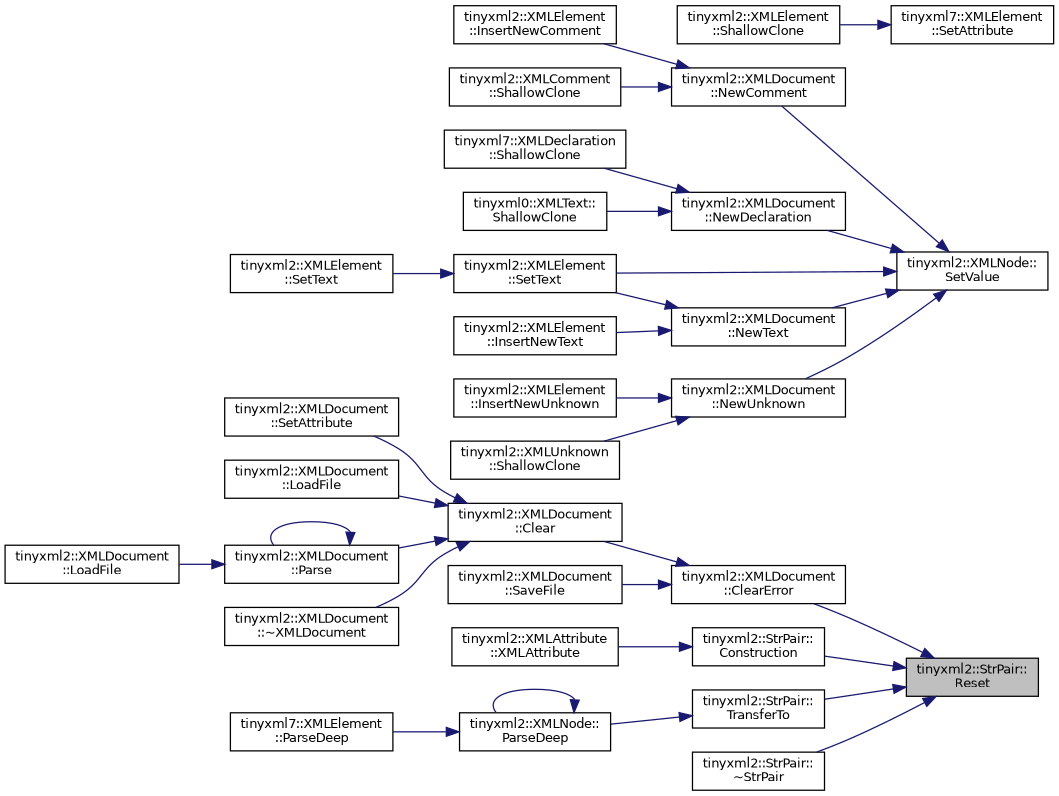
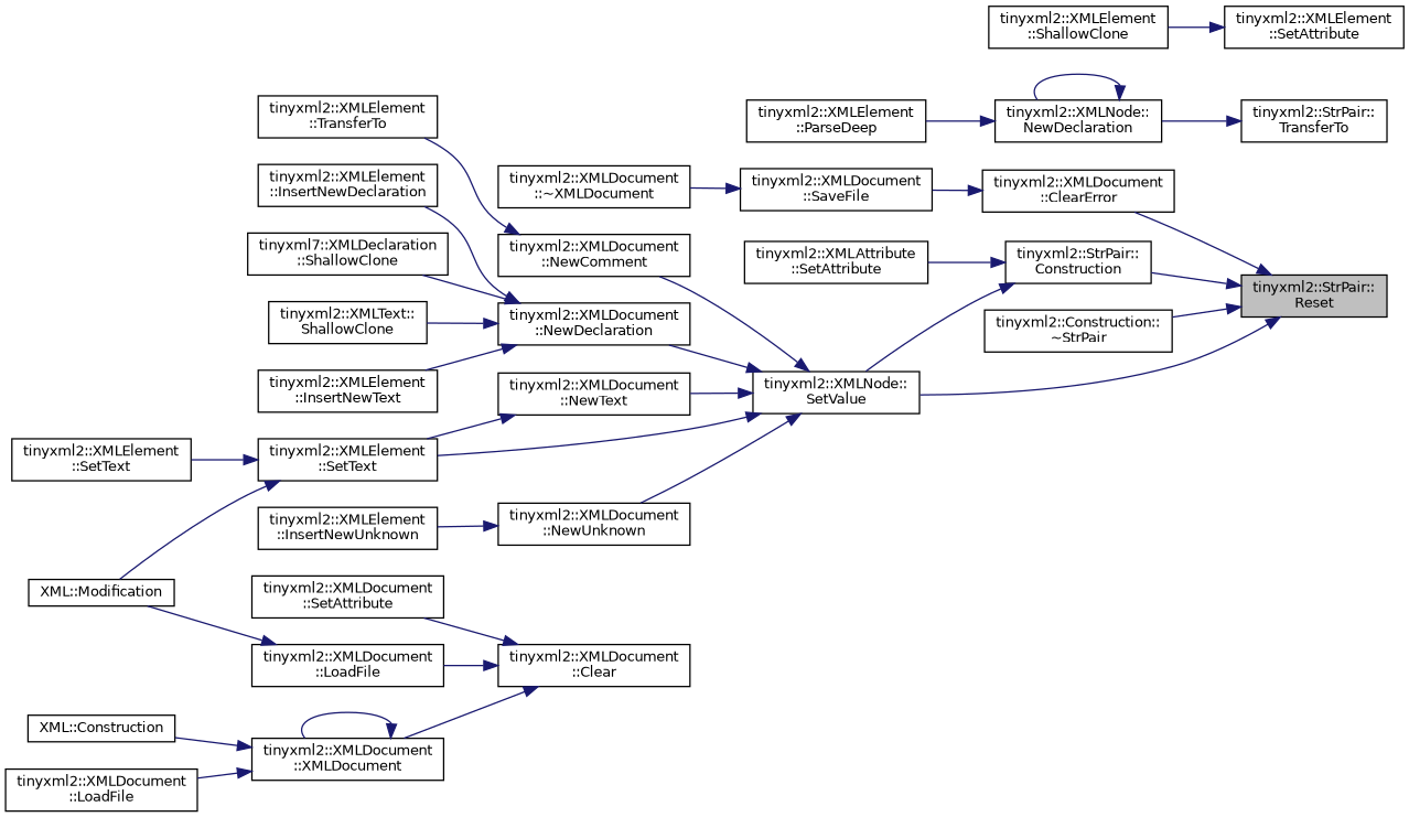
  digraph {
    rankdir=RL
    node [color=black fillcolor=white fontname=Helvetica fontsize=10 shape=record style=filled]
    edge [color=midnightblue dir=back fontname=Helvetica fontsize=10 labelfontname=Helvetica labelfontsize=10 style=solid]
    n1 [fillcolor=grey75 fontcolor=black height=0.2 label="tinyxml2::StrPair::\lReset" width=0.4]
    n2 [height=0.2 label="tinyxml2::XMLDocument\l::ClearError" width=0.4]
    n3 [height=0.2 label="tinyxml2::StrPair::\lConstruction" width=0.4]
    n4 [height=0.2 label="tinyxml2::StrPair::\lTransferTo" width=0.4]
-   n5 [height=0.2 label="tinyxml2::StrPair::\l~StrPair" width=0.4]
+   n5 [height=0.2 label="tinyxml2::Construction::\l~StrPair" width=0.4]
    n6 [height=0.2 label="tinyxml2::XMLDocument\l::Clear" width=0.4]
    n7 [height=0.2 label="tinyxml2::XMLDocument\l::SaveFile" width=0.4]
-   n8 [height=0.2 label="tinyxml2::XMLAttribute\l::XMLAttribute" width=0.4]
+   n8 [height=0.2 label="tinyxml2::XMLAttribute\l::SetAttribute" width=0.4]
    n9 [height=0.2 label="tinyxml2::XMLNode::\lSetValue" width=0.4]
-   n10 [height=0.2 label="tinyxml2::XMLNode::\lParseDeep" width=0.4]
+   n10 [height=0.2 label="tinyxml2::XMLNode::\lNewDeclaration" width=0.4]
    n11 [height=0.2 label="tinyxml2::XMLDocument\l::SetAttribute" width=0.4]
    n12 [height=0.2 label="tinyxml2::XMLDocument\l::LoadFile" width=0.4]
-   n13 [height=0.2 label="tinyxml2::XMLDocument\l::Parse" width=0.4]
+   n13 [height=0.2 label="tinyxml2::XMLDocument\l::XMLDocument" width=0.4]
    n14 [height=0.2 label="tinyxml2::XMLDocument\l::~XMLDocument" width=0.4]
+   n15 [height=0.2 label="XML::Modification" width=0.4]
+   n16 [height=0.2 label="XML::Construction" width=0.4]
    n17 [height=0.2 label="tinyxml2::XMLDocument\l::LoadFile" width=0.4]
    n18 [height=0.2 label="tinyxml2::XMLDocument\l::NewComment" width=0.4]
    n19 [height=0.2 label="tinyxml2::XMLDocument\l::NewDeclaration" width=0.4]
    n20 [height=0.2 label="tinyxml2::XMLDocument\l::NewText" width=0.4]
    n21 [height=0.2 label="tinyxml2::XMLElement\l::SetText" width=0.4]
    n22 [height=0.2 label="tinyxml2::XMLDocument\l::NewUnknown" width=0.4]
-   n23 [height=0.2 label="tinyxml7::XMLElement\l::SetAttribute" width=0.4]
+   n23 [height=0.2 label="tinyxml2::XMLElement\l::SetAttribute" width=0.4]
    n24 [height=0.2 label="tinyxml2::XMLElement\l::ShallowClone" width=0.4]
-   n25 [height=0.2 label="tinyxml2::XMLElement\l::InsertNewComment" width=0.4]
-   n26 [height=0.2 label="tinyxml2::XMLComment\l::ShallowClone" width=0.4]
+   n25 [height=0.2 label="tinyxml2::XMLElement\l::TransferTo" width=0.4]
+   n27 [height=0.2 label="tinyxml2::XMLElement\l::InsertNewDeclaration" width=0.4]
    n28 [height=0.2 label="tinyxml7::XMLDeclaration\l::ShallowClone" width=0.4]
-   n29 [height=0.2 label="tinyxml0::XMLText::\lShallowClone" width=0.4]
+   n29 [height=0.2 label="tinyxml2::XMLText::\lShallowClone" width=0.4]
    n30 [height=0.2 label="tinyxml2::XMLElement\l::InsertNewText" width=0.4]
    n31 [height=0.2 label="tinyxml2::XMLElement\l::SetText" width=0.4]
    n32 [height=0.2 label="tinyxml2::XMLElement\l::InsertNewUnknown" width=0.4]
-   n33 [height=0.2 label="tinyxml2::XMLUnknown\l::ShallowClone" width=0.4]
-   n34 [height=0.2 label="tinyxml7::XMLElement\l::ParseDeep" width=0.4]
+   n34 [height=0.2 label="tinyxml2::XMLElement\l::ParseDeep" width=0.4]
    n1 -> n2
    n1 -> n3
-   n1 -> n4
+   n1 -> n9
    n1 -> n5
-   n2 -> n6
    n2 -> n7
    n3 -> n8
+   n3 -> n9
    n4 -> n10
    n6 -> n11
    n6 -> n12
    n6 -> n13
-   n6 -> n14
+   n7 -> n14
    n9 -> n18
    n9 -> n19
    n9 -> n20
    n9 -> n21
    n9 -> n22
    n10 -> n10
    n10 -> n34
+   n12 -> n15
    n13 -> n13
+   n13 -> n16
    n13 -> n17
    n18 -> n25
-   n18 -> n26
+   n19 -> n27
    n19 -> n28
    n19 -> n29
    n20 -> n21
-   n20 -> n30
+   n19 -> n30
+   n21 -> n15
    n21 -> n31
    n22 -> n32
-   n22 -> n33
    n23 -> n24
  }
